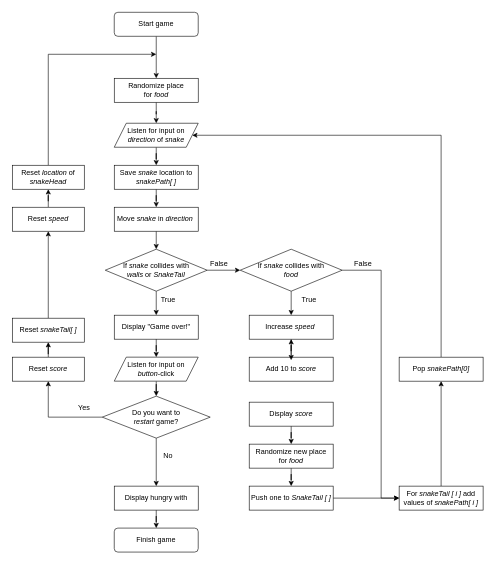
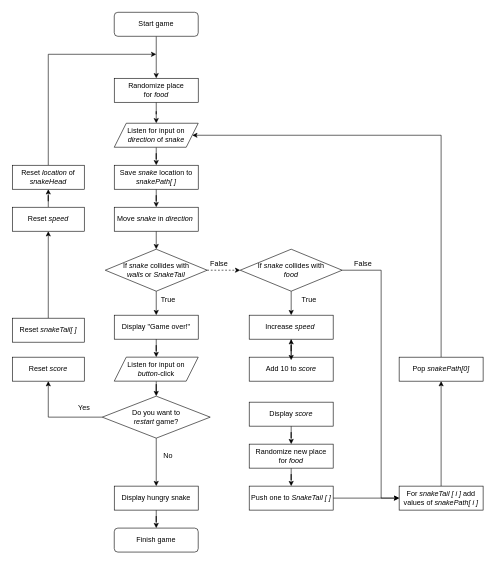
  <mxCell id="0" />
  <mxCell id="1" parent="0" />
  <mxCell id="2" value="" style="edgeStyle=orthogonalEdgeStyle;rounded=0;orthogonalLoop=1;jettySize=auto;html=1;" edge="1" parent="1" source="3" target="5"><mxGeometry relative="1" as="geometry" /></mxCell>
  <mxCell id="3" value="Start game" style="rounded=1;whiteSpace=wrap;html=1;" parent="1" vertex="1"><mxGeometry x="190" y="20" width="140" height="40" as="geometry" /></mxCell>
  <mxCell id="4" value="" style="edgeStyle=orthogonalEdgeStyle;rounded=0;orthogonalLoop=1;jettySize=auto;html=1;" parent="1" source="5" target="7" edge="1"><mxGeometry relative="1" as="geometry" /></mxCell>
  <mxCell id="5" value="Randomize place &lt;br&gt;for &lt;i&gt;food&lt;/i&gt;" style="rounded=0;whiteSpace=wrap;html=1;" parent="1" vertex="1"><mxGeometry x="190" y="130" width="140" height="40" as="geometry" /></mxCell>
  <mxCell id="6" value="" style="edgeStyle=orthogonalEdgeStyle;rounded=0;orthogonalLoop=1;jettySize=auto;html=1;entryX=0.5;entryY=0;entryDx=0;entryDy=0;" edge="1" parent="1" source="7" target="9"><mxGeometry relative="1" as="geometry" /></mxCell>
  <mxCell id="7" value="Listen for input on &lt;i&gt;direction&lt;/i&gt; of &lt;i&gt;snake&lt;/i&gt;" style="shape=parallelogram;perimeter=parallelogramPerimeter;whiteSpace=wrap;html=1;fixedSize=1;" parent="1" vertex="1"><mxGeometry x="190" y="205" width="140" height="40" as="geometry" /></mxCell>
  <mxCell id="8" value="" style="edgeStyle=orthogonalEdgeStyle;rounded=0;orthogonalLoop=1;jettySize=auto;html=1;" edge="1" parent="1" source="9" target="39"><mxGeometry relative="1" as="geometry" /></mxCell>
  <mxCell id="9" value="Save &lt;i&gt;snake&amp;nbsp;&lt;/i&gt;location to &lt;i&gt;snakePath[ ]&lt;/i&gt;" style="rounded=0;whiteSpace=wrap;html=1;" parent="1" vertex="1"><mxGeometry x="190" y="275" width="140" height="40" as="geometry" /></mxCell>
  <mxCell id="10" style="edgeStyle=orthogonalEdgeStyle;rounded=0;orthogonalLoop=1;jettySize=auto;html=1;exitX=0.5;exitY=1;exitDx=0;exitDy=0;" parent="1" edge="1"><mxGeometry relative="1" as="geometry"><mxPoint x="360" y="190" as="sourcePoint" /><mxPoint x="360" y="190" as="targetPoint" /></mxGeometry></mxCell>
  <mxCell id="11" value="" style="edgeStyle=orthogonalEdgeStyle;rounded=0;orthogonalLoop=1;jettySize=auto;html=1;" edge="1" parent="1" source="12" target="16"><mxGeometry relative="1" as="geometry" /></mxCell>
  <mxCell id="12" value="For&amp;nbsp;&lt;i&gt;snakeTail [ i ]&amp;nbsp;&lt;/i&gt;add values of &lt;i&gt;snakePath[ i ]&lt;/i&gt;" style="rounded=0;whiteSpace=wrap;html=1;" parent="1" vertex="1"><mxGeometry x="665" y="810" width="140" height="40" as="geometry" /></mxCell>
  <mxCell id="13" value="" style="edgeStyle=orthogonalEdgeStyle;rounded=0;orthogonalLoop=1;jettySize=auto;html=1;" parent="1" source="43" target="14" edge="1"><mxGeometry relative="1" as="geometry"><mxPoint x="395" y="505" as="sourcePoint" /></mxGeometry></mxCell>
  <mxCell id="14" value="Display &quot;Game over!&quot;" style="whiteSpace=wrap;html=1;" parent="1" vertex="1"><mxGeometry x="190" y="525" width="140" height="40" as="geometry" /></mxCell>
  <mxCell id="15" value="" style="edgeStyle=orthogonalEdgeStyle;rounded=0;orthogonalLoop=1;jettySize=auto;html=1;entryX=1;entryY=0.5;entryDx=0;entryDy=0;exitX=0.5;exitY=0;exitDx=0;exitDy=0;" edge="1" parent="1" source="16" target="7"><mxGeometry relative="1" as="geometry"><mxPoint x="610" y="355" as="targetPoint" /><Array as="points"><mxPoint x="735" y="225" /></Array></mxGeometry></mxCell>
  <mxCell id="16" value="Pop&amp;nbsp;&lt;i&gt;snakePath[0]&lt;/i&gt;" style="rounded=0;whiteSpace=wrap;html=1;" parent="1" vertex="1"><mxGeometry x="665" y="595" width="140" height="40" as="geometry" /></mxCell>
  <mxCell id="17" value="" style="edgeStyle=orthogonalEdgeStyle;rounded=0;orthogonalLoop=1;jettySize=auto;html=1;exitX=0.5;exitY=1;exitDx=0;exitDy=0;" parent="1" source="14" target="23" edge="1"><mxGeometry relative="1" as="geometry"><mxPoint x="260" y="635" as="sourcePoint" /></mxGeometry></mxCell>
  <mxCell id="18" value="" style="edgeStyle=orthogonalEdgeStyle;rounded=0;orthogonalLoop=1;jettySize=auto;html=1;" parent="1" source="20" target="25" edge="1"><mxGeometry relative="1" as="geometry" /></mxCell>
  <mxCell id="19" value="" style="edgeStyle=orthogonalEdgeStyle;rounded=0;orthogonalLoop=1;jettySize=auto;html=1;" parent="1" source="20" target="28" edge="1"><mxGeometry relative="1" as="geometry" /></mxCell>
  <mxCell id="20" value="Do you want to &lt;br&gt;&lt;i&gt;restart &lt;/i&gt;game?" style="rhombus;whiteSpace=wrap;html=1;" parent="1" vertex="1"><mxGeometry x="170" y="660" width="180" height="70" as="geometry" /></mxCell>
  <mxCell id="21" value="Finish game" style="rounded=1;whiteSpace=wrap;html=1;" parent="1" vertex="1"><mxGeometry x="190" y="880" width="140" height="40" as="geometry" /></mxCell>
  <mxCell id="22" value="" style="edgeStyle=orthogonalEdgeStyle;rounded=0;orthogonalLoop=1;jettySize=auto;html=1;" parent="1" source="23" target="20" edge="1"><mxGeometry relative="1" as="geometry" /></mxCell>
  <mxCell id="23" value="Listen for input on &lt;br&gt;&lt;i&gt;button&lt;/i&gt;-click" style="shape=parallelogram;perimeter=parallelogramPerimeter;whiteSpace=wrap;html=1;fixedSize=1;" parent="1" vertex="1"><mxGeometry x="190" y="595" width="140" height="40" as="geometry" /></mxCell>
  <mxCell id="24" value="" style="edgeStyle=orthogonalEdgeStyle;rounded=0;orthogonalLoop=1;jettySize=auto;html=1;" parent="1" source="25" target="21" edge="1"><mxGeometry relative="1" as="geometry" /></mxCell>
- <mxCell id="25" value="Display hungry with" style="whiteSpace=wrap;html=1;" parent="1" vertex="1"><mxGeometry x="190" y="810" width="140" height="40" as="geometry" /></mxCell>
+ <mxCell id="25" value="Display hungry snake" style="whiteSpace=wrap;html=1;" parent="1" vertex="1"><mxGeometry x="190" y="810" width="140" height="40" as="geometry" /></mxCell>
  <mxCell id="26" value="No" style="text;html=1;strokeColor=none;fillColor=none;align=center;verticalAlign=middle;whiteSpace=wrap;rounded=0;" parent="1" vertex="1"><mxGeometry x="260" y="750" width="40" height="20" as="geometry" /></mxCell>
- <mxCell id="27" value="" style="edgeStyle=orthogonalEdgeStyle;rounded=0;orthogonalLoop=1;jettySize=auto;html=1;" parent="1" source="28" target="31" edge="1"><mxGeometry relative="1" as="geometry" /></mxCell>
  <mxCell id="28" value="Reset &lt;i&gt;score&lt;/i&gt;" style="whiteSpace=wrap;html=1;" parent="1" vertex="1"><mxGeometry x="20" y="595" width="120" height="40" as="geometry" /></mxCell>
  <mxCell id="29" value="Yes" style="text;html=1;strokeColor=none;fillColor=none;align=center;verticalAlign=middle;whiteSpace=wrap;rounded=0;" parent="1" vertex="1"><mxGeometry x="120" y="670" width="40" height="20" as="geometry" /></mxCell>
  <mxCell id="30" value="" style="edgeStyle=orthogonalEdgeStyle;rounded=0;orthogonalLoop=1;jettySize=auto;html=1;" parent="1" source="31" target="33" edge="1"><mxGeometry relative="1" as="geometry" /></mxCell>
  <mxCell id="31" value="Reset &lt;i&gt;snakeTail[ ]&lt;/i&gt;" style="whiteSpace=wrap;html=1;" parent="1" vertex="1"><mxGeometry x="20" y="530" width="120" height="40" as="geometry" /></mxCell>
  <mxCell id="32" value="" style="edgeStyle=orthogonalEdgeStyle;rounded=0;orthogonalLoop=1;jettySize=auto;html=1;" edge="1" parent="1" source="33" target="56"><mxGeometry relative="1" as="geometry" /></mxCell>
  <mxCell id="33" value="Reset &lt;i&gt;speed&lt;/i&gt;" style="whiteSpace=wrap;html=1;" parent="1" vertex="1"><mxGeometry x="20" y="345" width="120" height="40" as="geometry" /></mxCell>
  <mxCell id="34" value="" style="edgeStyle=orthogonalEdgeStyle;rounded=0;orthogonalLoop=1;jettySize=auto;html=1;" edge="1" parent="1" source="35" target="41"><mxGeometry relative="1" as="geometry" /></mxCell>
  <mxCell id="35" value="Add 10 to &lt;i&gt;score&lt;/i&gt;" style="rounded=0;whiteSpace=wrap;html=1;" vertex="1" parent="1"><mxGeometry x="415" y="595" width="140" height="40" as="geometry" /></mxCell>
  <mxCell id="36" value="" style="edgeStyle=orthogonalEdgeStyle;rounded=0;orthogonalLoop=1;jettySize=auto;html=1;" edge="1" parent="1" source="37" target="12"><mxGeometry relative="1" as="geometry" /></mxCell>
  <mxCell id="37" value="Push one to &lt;i&gt;SnakeTail [ ]&lt;/i&gt;" style="rounded=0;whiteSpace=wrap;html=1;" vertex="1" parent="1"><mxGeometry x="415" y="810" width="140" height="40" as="geometry" /></mxCell>
  <mxCell id="38" value="" style="edgeStyle=orthogonalEdgeStyle;rounded=0;orthogonalLoop=1;jettySize=auto;html=1;" edge="1" parent="1" source="39"><mxGeometry relative="1" as="geometry"><mxPoint x="260" y="415" as="targetPoint" /></mxGeometry></mxCell>
  <mxCell id="39" value="Move &lt;i&gt;&lt;span&gt;snake&lt;/span&gt;&amp;nbsp;&lt;/i&gt;in &lt;i&gt;direction&lt;/i&gt;&amp;nbsp;" style="rounded=0;whiteSpace=wrap;html=1;fontStyle=0" vertex="1" parent="1"><mxGeometry x="190" y="345" width="140" height="40" as="geometry" /></mxCell>
  <mxCell id="40" value="" style="edgeStyle=orthogonalEdgeStyle;rounded=0;orthogonalLoop=1;jettySize=auto;html=1;" edge="1" parent="1" source="41"><mxGeometry relative="1" as="geometry"><mxPoint x="485" y="600" as="targetPoint" /></mxGeometry></mxCell>
  <mxCell id="41" value="Increase &lt;i&gt;speed&amp;nbsp;&lt;/i&gt;" style="rounded=0;whiteSpace=wrap;html=1;" vertex="1" parent="1"><mxGeometry x="415" y="525" width="140" height="40" as="geometry" /></mxCell>
- <mxCell id="42" value="" style="edgeStyle=orthogonalEdgeStyle;rounded=0;orthogonalLoop=1;jettySize=auto;html=1;entryX=0;entryY=0.5;entryDx=0;entryDy=0;" edge="1" parent="1" source="43" target="46"><mxGeometry relative="1" as="geometry"><mxPoint x="380.143" y="450.059" as="targetPoint" /></mxGeometry></mxCell>
+ <mxCell id="42" value="" style="edgeStyle=orthogonalEdgeStyle;rounded=0;orthogonalLoop=1;jettySize=auto;html=1;entryX=0;entryY=0.5;entryDx=0;entryDy=0;dashed=1;" edge="1" parent="1" source="43" target="46"><mxGeometry relative="1" as="geometry"><mxPoint x="380.143" y="450.059" as="targetPoint" /></mxGeometry></mxCell>
  <mxCell id="43" value="If&amp;nbsp;&lt;i&gt;snake&lt;/i&gt;&amp;nbsp;collides with &lt;br&gt;&lt;i&gt;walls &lt;/i&gt;or &lt;i&gt;SnakeTail&lt;/i&gt;" style="rhombus;whiteSpace=wrap;html=1;" parent="1" vertex="1"><mxGeometry x="175" y="415" width="170" height="70" as="geometry" /></mxCell>
  <mxCell id="44" value="" style="edgeStyle=orthogonalEdgeStyle;rounded=0;orthogonalLoop=1;jettySize=auto;html=1;entryX=0;entryY=0.5;entryDx=0;entryDy=0;" edge="1" parent="1" source="46" target="12"><mxGeometry relative="1" as="geometry"><mxPoint x="675" y="450" as="targetPoint" /><Array as="points"><mxPoint x="635" y="450" /><mxPoint x="635" y="830" /></Array></mxGeometry></mxCell>
  <mxCell id="45" value="" style="edgeStyle=orthogonalEdgeStyle;rounded=0;orthogonalLoop=1;jettySize=auto;html=1;" edge="1" parent="1" source="46" target="41"><mxGeometry relative="1" as="geometry" /></mxCell>
  <mxCell id="46" value="If&amp;nbsp;&lt;i&gt;snake &lt;/i&gt;collides with &lt;br&gt;&lt;i&gt;food&lt;/i&gt;" style="rhombus;whiteSpace=wrap;html=1;" vertex="1" parent="1"><mxGeometry x="400" y="415" width="170" height="70" as="geometry" /></mxCell>
  <mxCell id="47" value="True" style="text;html=1;strokeColor=none;fillColor=none;align=center;verticalAlign=middle;whiteSpace=wrap;rounded=0;" vertex="1" parent="1"><mxGeometry x="495" y="490" width="40" height="20" as="geometry" /></mxCell>
  <mxCell id="48" value="False" style="text;html=1;strokeColor=none;fillColor=none;align=center;verticalAlign=middle;whiteSpace=wrap;rounded=0;" vertex="1" parent="1"><mxGeometry x="585" y="430" width="40" height="20" as="geometry" /></mxCell>
  <mxCell id="49" value="False" style="text;html=1;strokeColor=none;fillColor=none;align=center;verticalAlign=middle;whiteSpace=wrap;rounded=0;" vertex="1" parent="1"><mxGeometry x="345" y="430" width="40" height="20" as="geometry" /></mxCell>
  <mxCell id="50" value="True" style="text;html=1;strokeColor=none;fillColor=none;align=center;verticalAlign=middle;whiteSpace=wrap;rounded=0;" vertex="1" parent="1"><mxGeometry x="260" y="490" width="40" height="20" as="geometry" /></mxCell>
  <mxCell id="51" value="" style="edgeStyle=orthogonalEdgeStyle;rounded=0;orthogonalLoop=1;jettySize=auto;html=1;entryX=0.5;entryY=0;entryDx=0;entryDy=0;" edge="1" parent="1" source="52" target="54"><mxGeometry relative="1" as="geometry" /></mxCell>
  <mxCell id="52" value="Display&amp;nbsp;&lt;i&gt;score&lt;/i&gt;" style="rounded=0;whiteSpace=wrap;html=1;" vertex="1" parent="1"><mxGeometry x="415" y="670" width="140" height="40" as="geometry" /></mxCell>
  <mxCell id="53" value="" style="edgeStyle=orthogonalEdgeStyle;rounded=0;orthogonalLoop=1;jettySize=auto;html=1;" edge="1" parent="1" source="54" target="37"><mxGeometry relative="1" as="geometry" /></mxCell>
  <mxCell id="54" value="Randomize new place &lt;br&gt;for &lt;i&gt;food&lt;/i&gt;" style="rounded=0;whiteSpace=wrap;html=1;" vertex="1" parent="1"><mxGeometry x="415" y="740" width="140" height="40" as="geometry" /></mxCell>
  <mxCell id="55" value="" style="edgeStyle=orthogonalEdgeStyle;rounded=0;orthogonalLoop=1;jettySize=auto;html=1;" edge="1" parent="1" source="56"><mxGeometry relative="1" as="geometry"><mxPoint x="260" y="90" as="targetPoint" /><Array as="points"><mxPoint x="80" y="90" /></Array></mxGeometry></mxCell>
  <mxCell id="56" value="Reset &lt;i&gt;location&lt;/i&gt;&amp;nbsp;of &lt;i&gt;snakeHead&lt;/i&gt;" style="whiteSpace=wrap;html=1;" vertex="1" parent="1"><mxGeometry x="20" y="275" width="120" height="40" as="geometry" /></mxCell>
